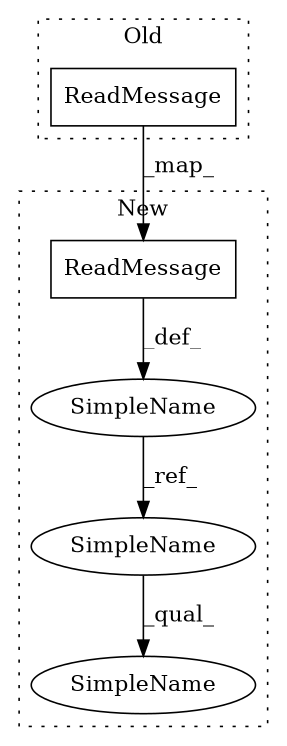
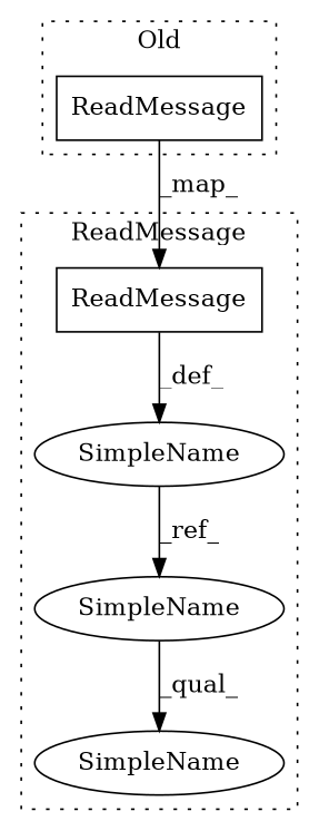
  digraph {
    node [a=42 l=38 s=1503 shape=ellipse]
    n1 [a=32 label=ReadMessage s=1339 shape=box]
    n2 [l=7 label=SimpleName s=1314]
    n3 [l=12 label=SimpleName]
    n4 [l=7 label=SimpleName]
    n5 [a=32 label=ReadMessage s=1347 shape=box]
    subgraph cluster_1 {
-     label=New
+     label=ReadMessage
      style=dotted
      n1
      n2
      n3
      n4
    }
    subgraph cluster_2 {
      label=Old
      style=dotted
      n5
    }
    n1 -> n2 [label=_def_]
    n2 -> n4 [label=_ref_]
    n4 -> n3 [label=_qual_]
    n5 -> n1 [label=_map_]
  }
